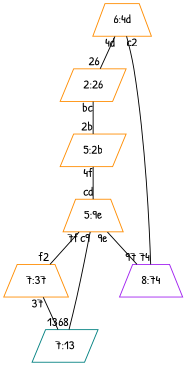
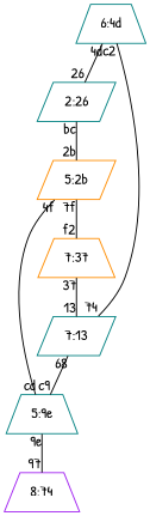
  graph {
    fontname="Patrick Hand"
    node [color=teal fontname="Patrick Hand" shape=trapezium]
    edge [fontname="Patrick Hand"]
-   "6:4d" [color=darkorange]
-   "2:26" [color=darkorange shape=parallelogram]
+   "6:4d"
+   "2:26" [shape=parallelogram]
    "5:2b" [color=darkorange shape=parallelogram]
    "7:37" [color=darkorange]
-   "5:9e" [color=darkorange]
+   "5:9e"
    n6 [label="7:13" shape=parallelogram]
    "8:74" [color=purple]
    "6:4d" -- "2:26" [headlabel=26 taillabel="4d"]
    "2:26" -- "5:2b" [headlabel="2b" taillabel=bc]
-   "5:9e" -- "7:37" [headlabel=f2 taillabel="7f"]
+   "5:2b" -- "7:37" [headlabel=f2 taillabel="7f"]
    "5:2b" -- "5:9e" [headlabel=cd taillabel="4f"]
    "7:37" -- n6 [headlabel=13 taillabel=37]
    "5:9e" -- "8:74" [headlabel=97 taillabel="9e"]
    n6 -- "5:9e" [headlabel=c9 taillabel=68]
-   "8:74" -- "6:4d" [headlabel=c2 taillabel=74]
+   n6 -- "6:4d" [headlabel=c2 taillabel=74]
  }
